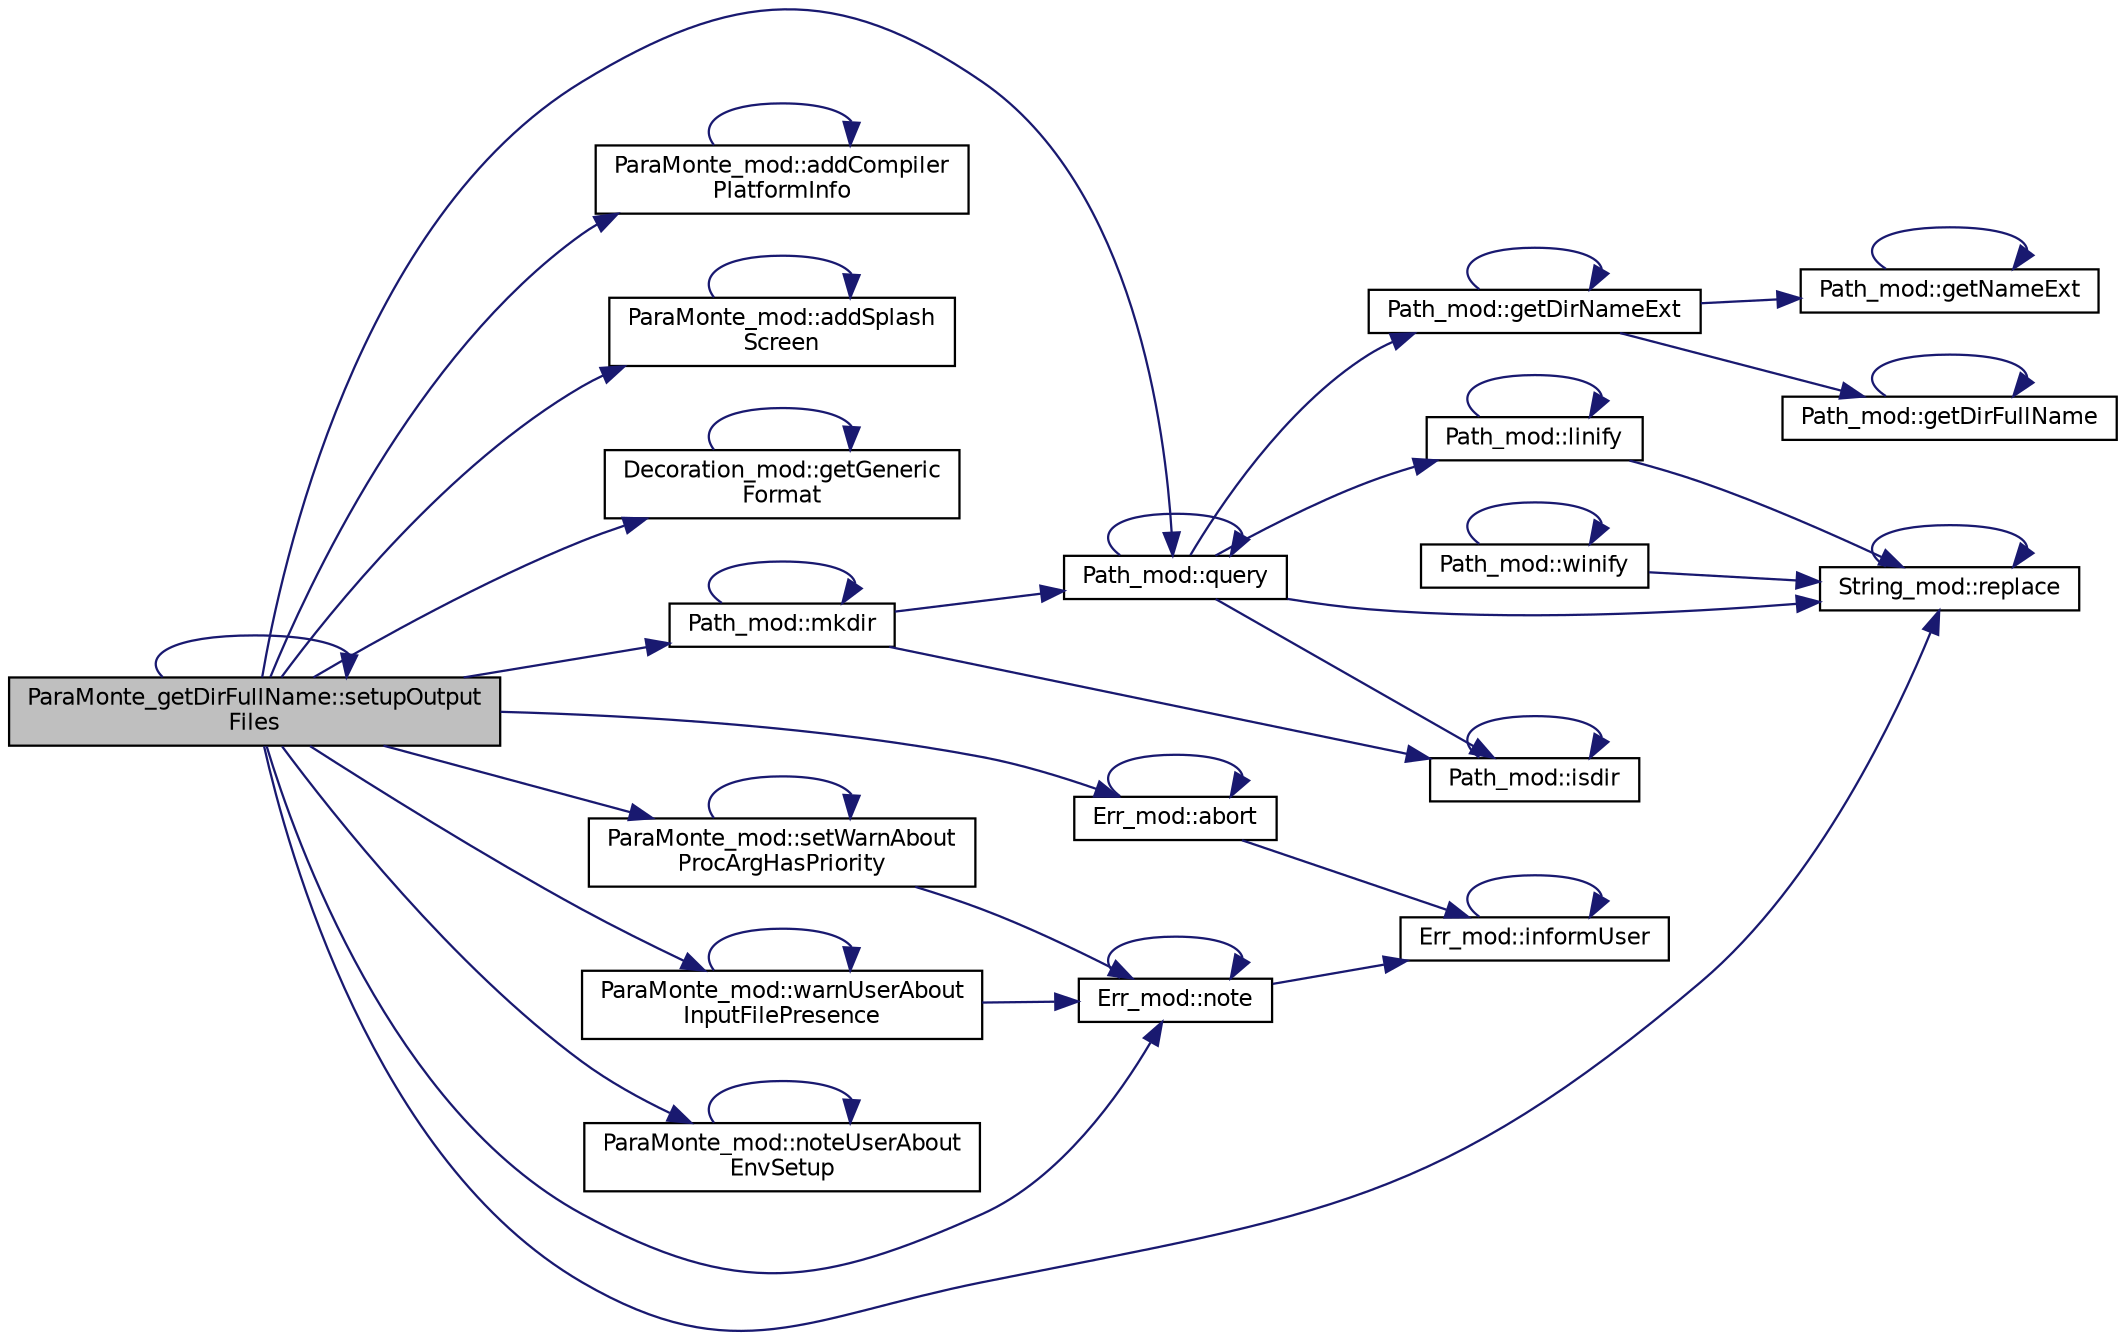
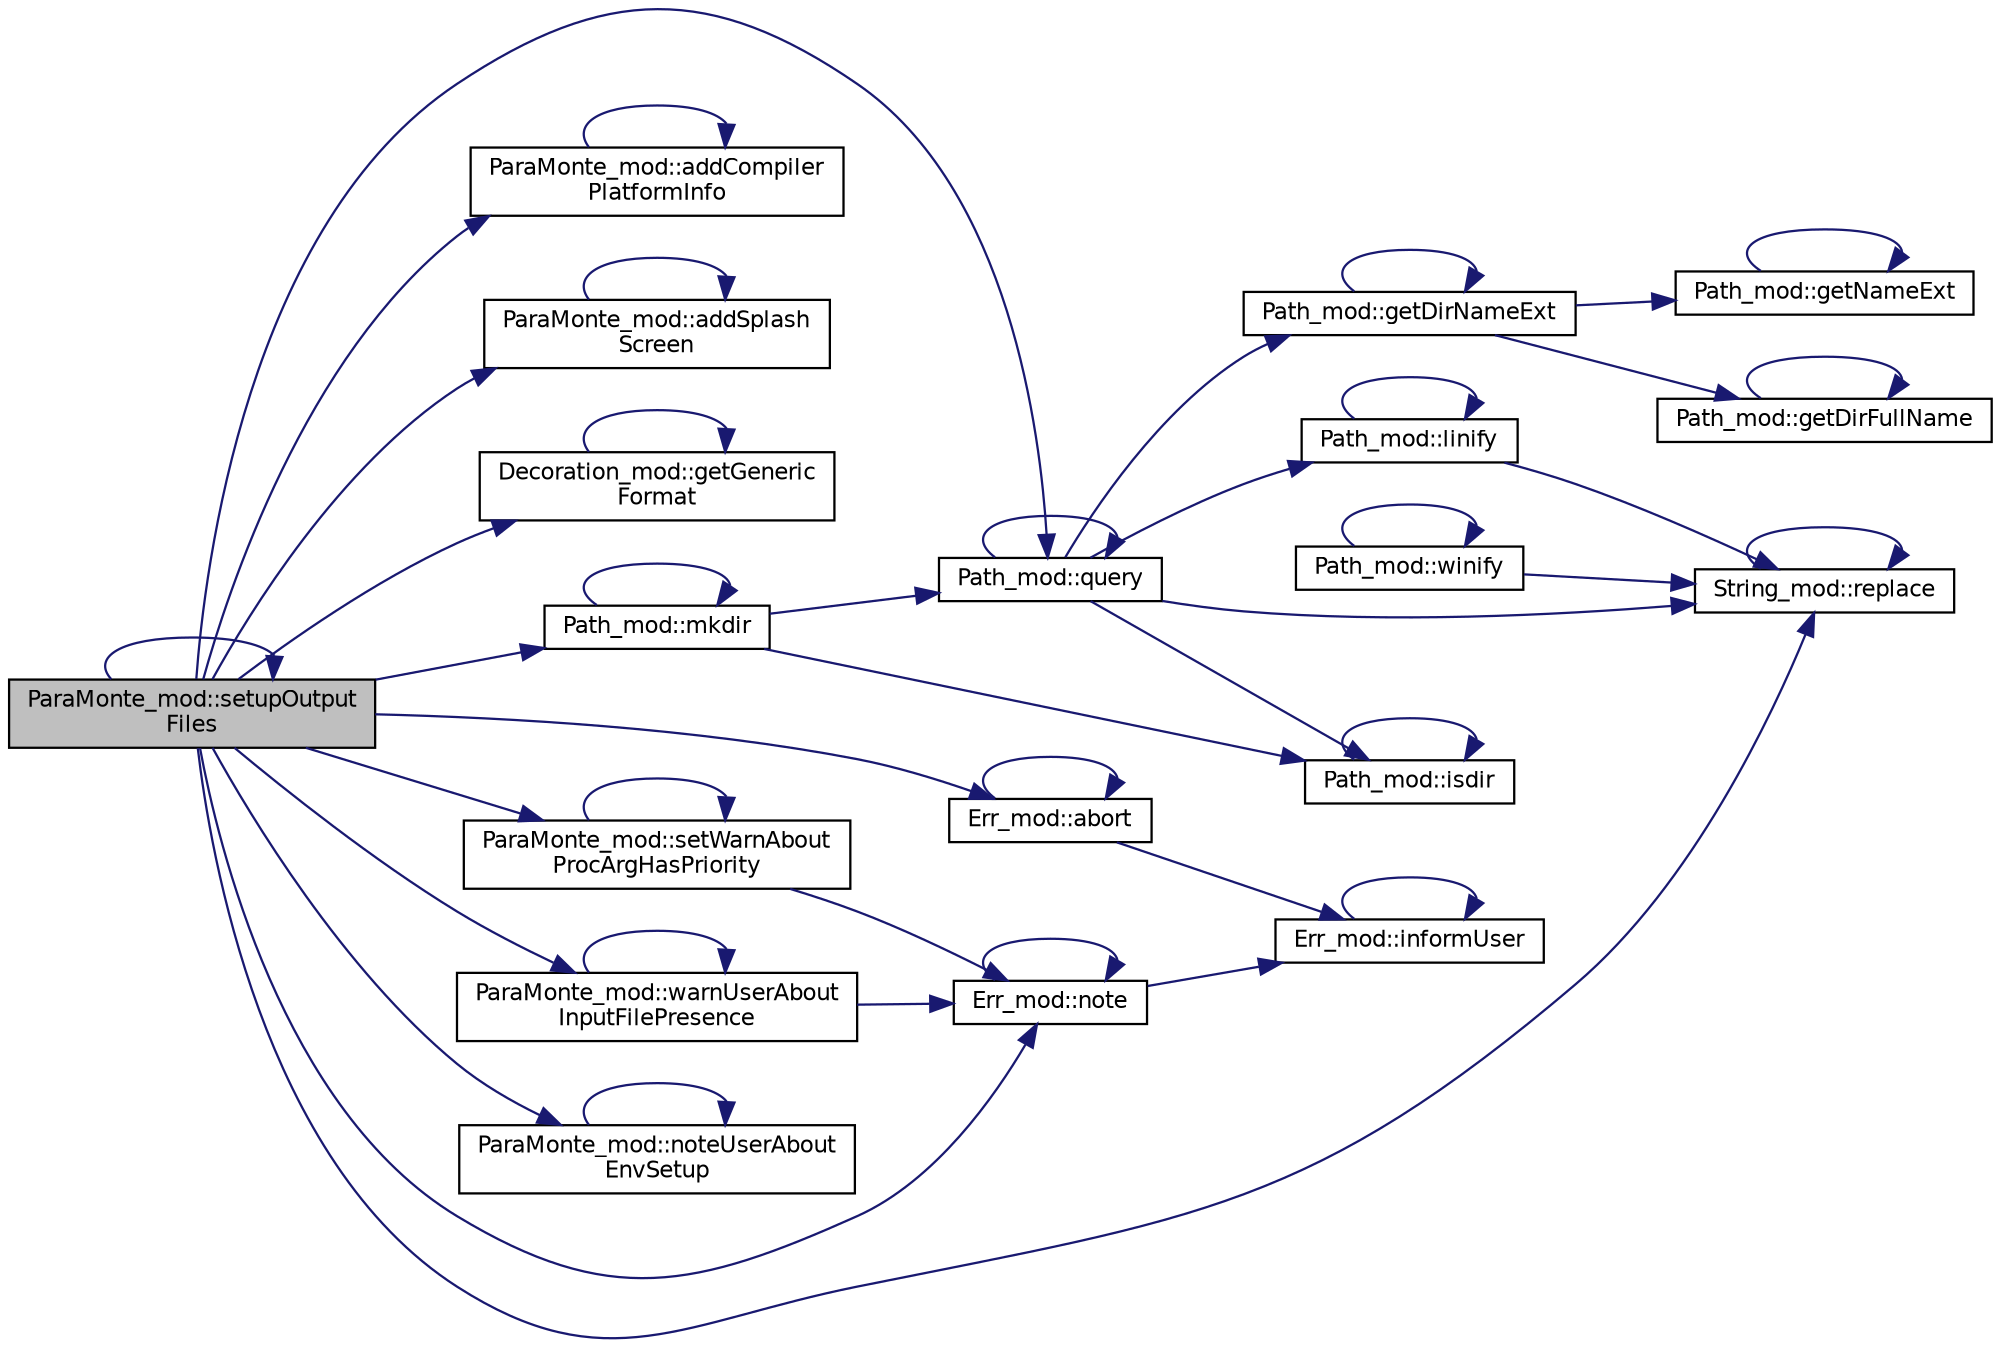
  digraph {
    rankdir=LR
    node [color=black fillcolor=white fontname=Helvetica fontsize=10 shape=record style=filled]
    edge [color=midnightblue fontname=Helvetica fontsize=10 labelfontname=Helvetica labelfontsize=10 style=solid]
-   n1 [fillcolor=grey75 fontcolor=black height=0.2 label="ParaMonte_getDirFullName::setupOutput\lFiles" width=0.4]
+   n1 [fillcolor=grey75 fontcolor=black height=0.2 label="ParaMonte_mod::setupOutput\lFiles" width=0.4]
    n2 [height=0.2 label="Err_mod::abort" width=0.4]
    n3 [height=0.2 label="ParaMonte_mod::addCompiler\lPlatformInfo" width=0.4]
    n4 [height=0.2 label="ParaMonte_mod::addSplash\lScreen" width=0.4]
    n5 [height=0.2 label="Decoration_mod::getGeneric\lFormat" width=0.4]
    n6 [height=0.2 label="Path_mod::mkdir" width=0.4]
    n7 [height=0.2 label="Path_mod::query" width=0.4]
    n8 [height=0.2 label="String_mod::replace" width=0.4]
    n9 [height=0.2 label="Err_mod::note" width=0.4]
    n10 [height=0.2 label="ParaMonte_mod::noteUserAbout\lEnvSetup" width=0.4]
    n11 [height=0.2 label="ParaMonte_mod::setWarnAbout\lProcArgHasPriority" width=0.4]
    n12 [height=0.2 label="ParaMonte_mod::warnUserAbout\lInputFilePresence" width=0.4]
    n13 [height=0.2 label="Err_mod::informUser" width=0.4]
    n14 [height=0.2 label="Path_mod::isdir" width=0.4]
    n15 [height=0.2 label="Path_mod::getDirNameExt" width=0.4]
    n16 [height=0.2 label="Path_mod::linify" width=0.4]
    n17 [height=0.2 label="Path_mod::getDirFullName" width=0.4]
    n18 [height=0.2 label="Path_mod::getNameExt" width=0.4]
    n19 [height=0.2 label="Path_mod::winify" width=0.4]
    n1 -> n1
    n1 -> n2
    n1 -> n3
    n1 -> n4
    n1 -> n5
    n1 -> n6
    n1 -> n7
    n1 -> n8
    n1 -> n9
    n1 -> n10
    n1 -> n11
    n1 -> n12
    n2 -> n2
    n2 -> n13
    n3 -> n3
    n4 -> n4
    n5 -> n5
    n6 -> n6
    n6 -> n7
    n6 -> n14
    n7 -> n7
    n7 -> n8
    n7 -> n14
    n7 -> n15
    n7 -> n16
    n8 -> n8
    n9 -> n9
    n9 -> n13
    n10 -> n10
    n11 -> n9
    n11 -> n11
    n12 -> n9
    n12 -> n12
    n13 -> n13
    n14 -> n14
    n15 -> n15
    n15 -> n17
    n15 -> n18
    n16 -> n8
    n16 -> n16
    n17 -> n17
    n18 -> n18
    n19 -> n8
    n19 -> n19
  }
